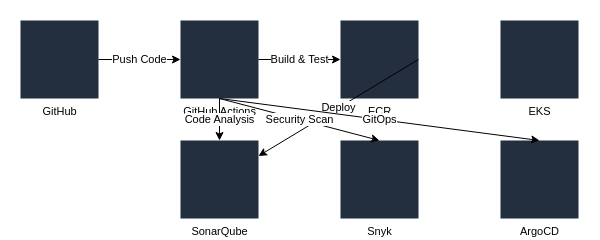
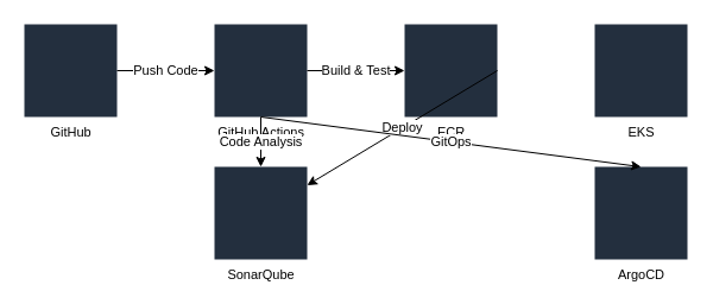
  <mxCell id="0" />
  <mxCell id="1" parent="0" />
  <mxCell id="2" value="GitHub" style="shape=mxgraph.aws4.github;html=1;dashed=0;fillColor=#232F3E;strokeColor=none;verticalLabelPosition=bottom;verticalAlign=top;align=center;html=1;fontSize=11;fontStyle=0;aspect=fixed;pointerEvents=1;" vertex="1" parent="1"><mxGeometry x="20" y="20" width="78" height="78" as="geometry" /></mxCell>
  <mxCell id="3" value="GitHub Actions" style="shape=mxgraph.aws4.github_actions;html=1;dashed=0;fillColor=#232F3E;strokeColor=none;verticalLabelPosition=bottom;verticalAlign=top;align=center;html=1;fontSize=11;fontStyle=0;aspect=fixed;pointerEvents=1;" vertex="1" parent="1"><mxGeometry x="180" y="20" width="78" height="78" as="geometry" /></mxCell>
  <mxCell id="4" value="ECR" style="shape=mxgraph.aws4.elastic_container_registry;html=1;dashed=0;fillColor=#232F3E;strokeColor=none;verticalLabelPosition=bottom;verticalAlign=top;align=center;html=1;fontSize=11;fontStyle=0;aspect=fixed;pointerEvents=1;" vertex="1" parent="1"><mxGeometry x="340" y="20" width="78" height="78" as="geometry" /></mxCell>
  <mxCell id="5" value="EKS" style="shape=mxgraph.aws4.elastic_kubernetes_service;html=1;dashed=0;fillColor=#232F3E;strokeColor=none;verticalLabelPosition=bottom;verticalAlign=top;align=center;html=1;fontSize=11;fontStyle=0;aspect=fixed;pointerEvents=1;" vertex="1" parent="1"><mxGeometry x="500" y="20" width="78" height="78" as="geometry" /></mxCell>
  <mxCell id="6" value="SonarQube" style="shape=mxgraph.aws4.sonarqube;html=1;dashed=0;fillColor=#232F3E;strokeColor=none;verticalLabelPosition=bottom;verticalAlign=top;align=center;html=1;fontSize=11;fontStyle=0;aspect=fixed;pointerEvents=1;" vertex="1" parent="1"><mxGeometry x="180" y="140" width="78" height="78" as="geometry" /></mxCell>
- <mxCell id="7" value="Snyk" style="shape=mxgraph.aws4.snyk;html=1;dashed=0;fillColor=#232F3E;strokeColor=none;verticalLabelPosition=bottom;verticalAlign=top;align=center;html=1;fontSize=11;fontStyle=0;aspect=fixed;pointerEvents=1;" vertex="1" parent="1"><mxGeometry x="340" y="140" width="78" height="78" as="geometry" /></mxCell>
  <mxCell id="8" value="ArgoCD" style="shape=mxgraph.aws4.argocd;html=1;dashed=0;fillColor=#232F3E;strokeColor=none;verticalLabelPosition=bottom;verticalAlign=top;align=center;html=1;fontSize=11;fontStyle=0;aspect=fixed;pointerEvents=1;" vertex="1" parent="1"><mxGeometry x="500" y="140" width="78" height="78" as="geometry" /></mxCell>
  <mxCell id="9" value="Push Code" style="endArrow=classic;html=1;exitX=1;exitY=0.5;exitDx=0;exitDy=0;entryX=0;entryY=0.5;entryDx=0;entryDy=0;" edge="1" parent="1" source="2" target="3"><mxGeometry width="50" height="50" relative="1" as="geometry" /></mxCell>
  <mxCell id="10" value="Build &amp; Test" style="endArrow=classic;html=1;exitX=1;exitY=0.5;exitDx=0;exitDy=0;entryX=0;entryY=0.5;entryDx=0;entryDy=0;" edge="1" parent="1" source="3" target="4"><mxGeometry width="50" height="50" relative="1" as="geometry" /></mxCell>
  <mxCell id="11" value="Deploy" style="endArrow=classic;html=1;exitX=1;exitY=0.5;exitDx=0;exitDy=0;" edge="1" parent="1" source="4" target="6"><mxGeometry width="50" height="50" relative="1" as="geometry" /></mxCell>
  <mxCell id="12" value="Code Analysis" style="endArrow=classic;html=1;exitX=0.5;exitY=1;exitDx=0;exitDy=0;entryX=0.5;entryY=0;entryDx=0;entryDy=0;" edge="1" parent="1" source="3" target="6"><mxGeometry width="50" height="50" relative="1" as="geometry" /></mxCell>
- <mxCell id="13" value="Security Scan" style="endArrow=classic;html=1;exitX=0.5;exitY=1;exitDx=0;exitDy=0;entryX=0.5;entryY=0;entryDx=0;entryDy=0;" edge="1" parent="1" source="3" target="7"><mxGeometry width="50" height="50" relative="1" as="geometry" /></mxCell>
  <mxCell id="14" value="GitOps" style="endArrow=classic;html=1;exitX=0.5;exitY=1;exitDx=0;exitDy=0;entryX=0.5;entryY=0;entryDx=0;entryDy=0;" edge="1" parent="1" source="3" target="8"><mxGeometry width="50" height="50" relative="1" as="geometry" /></mxCell>
